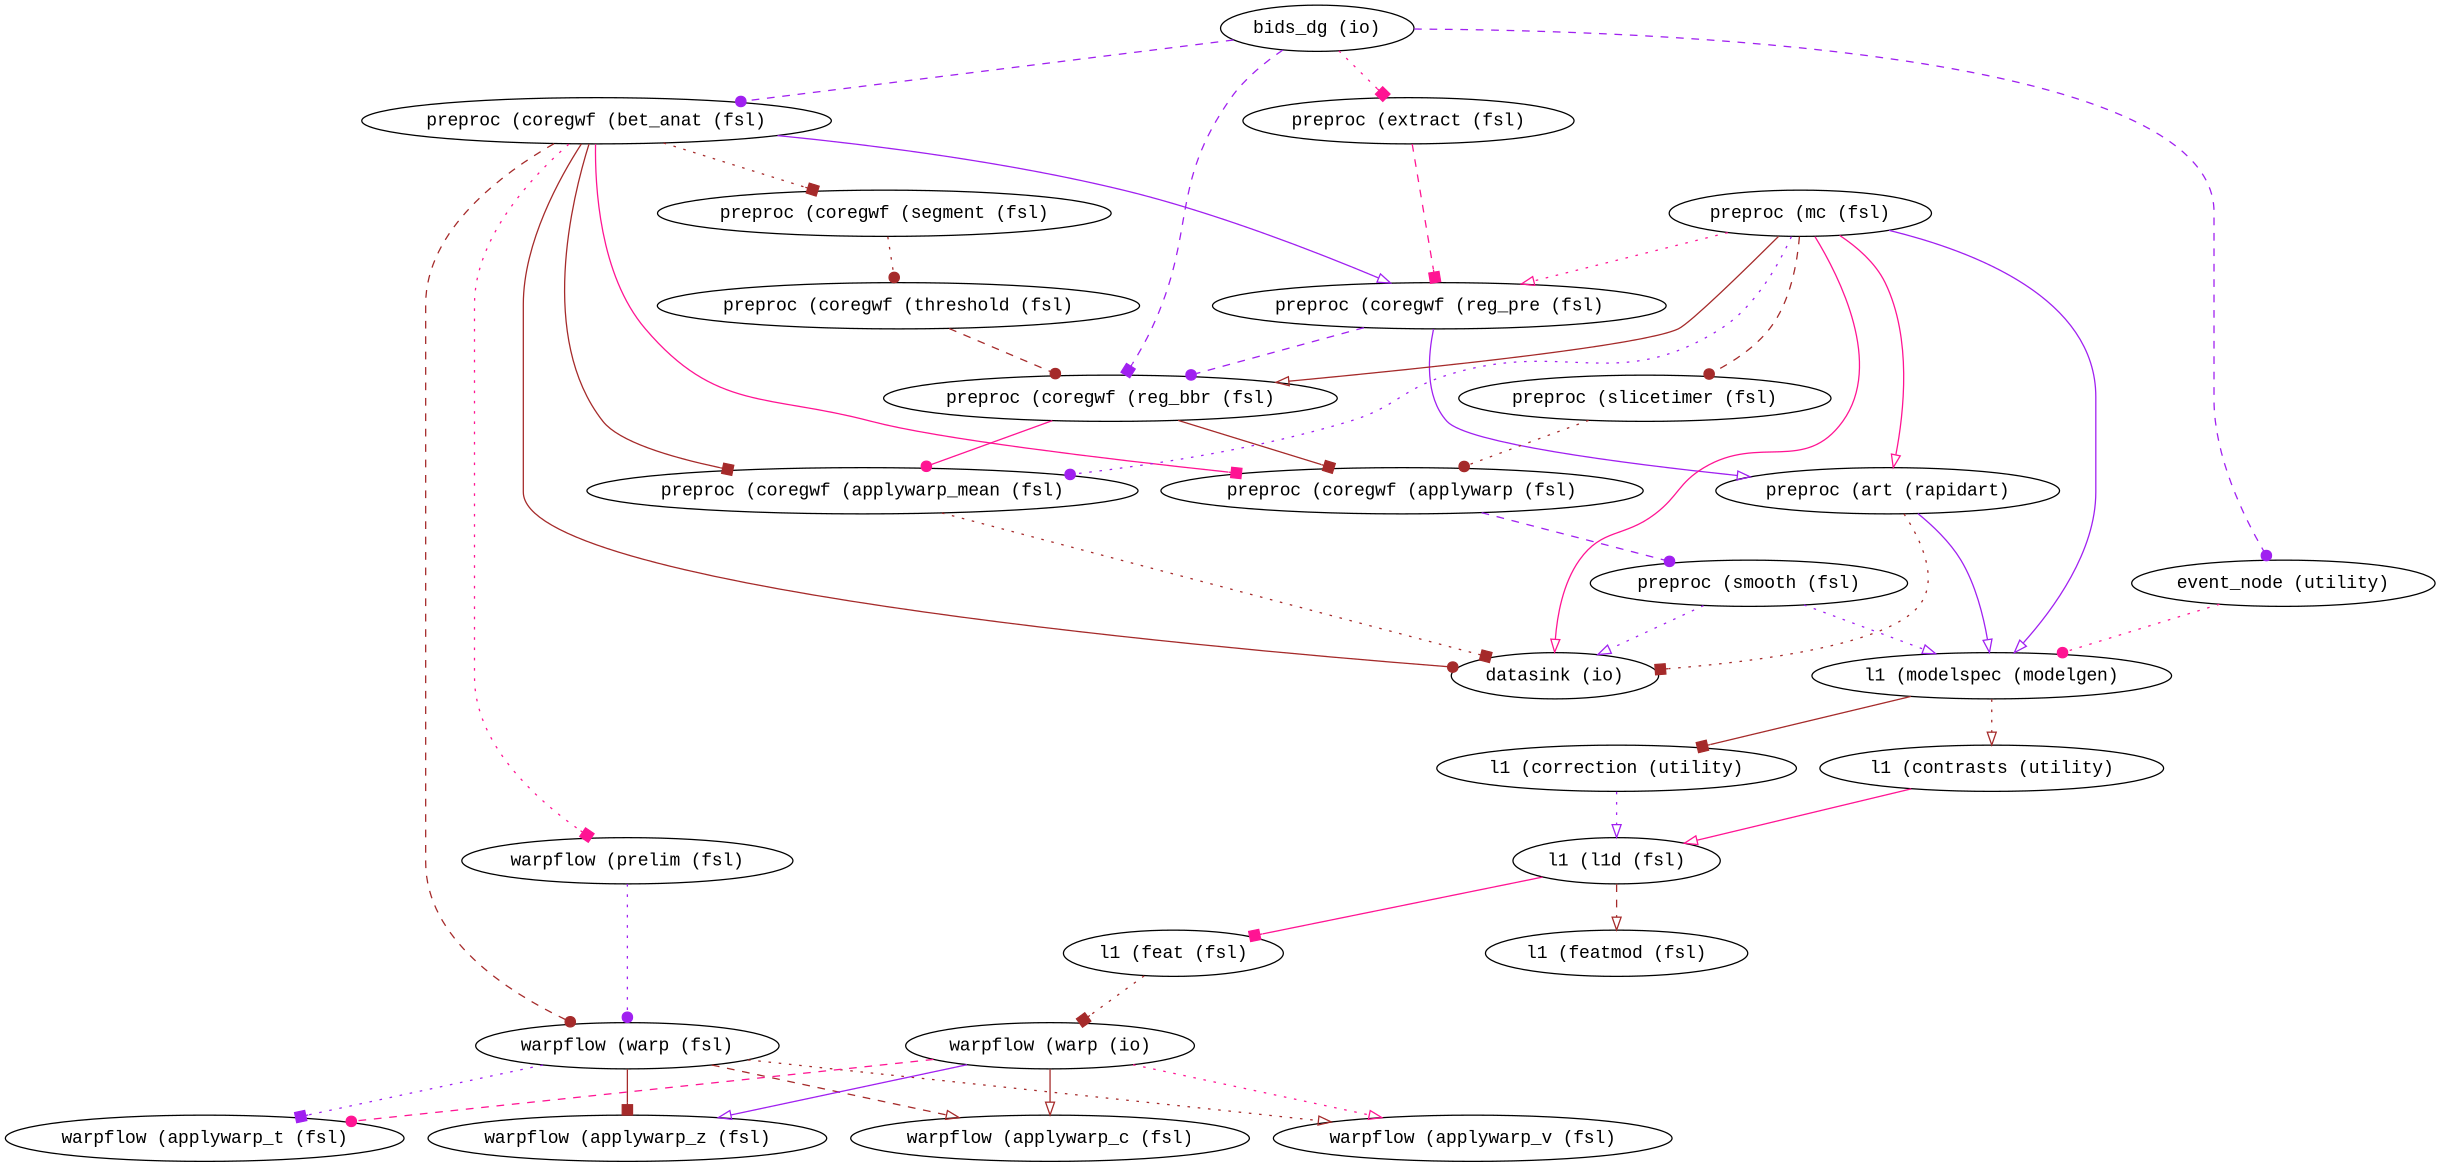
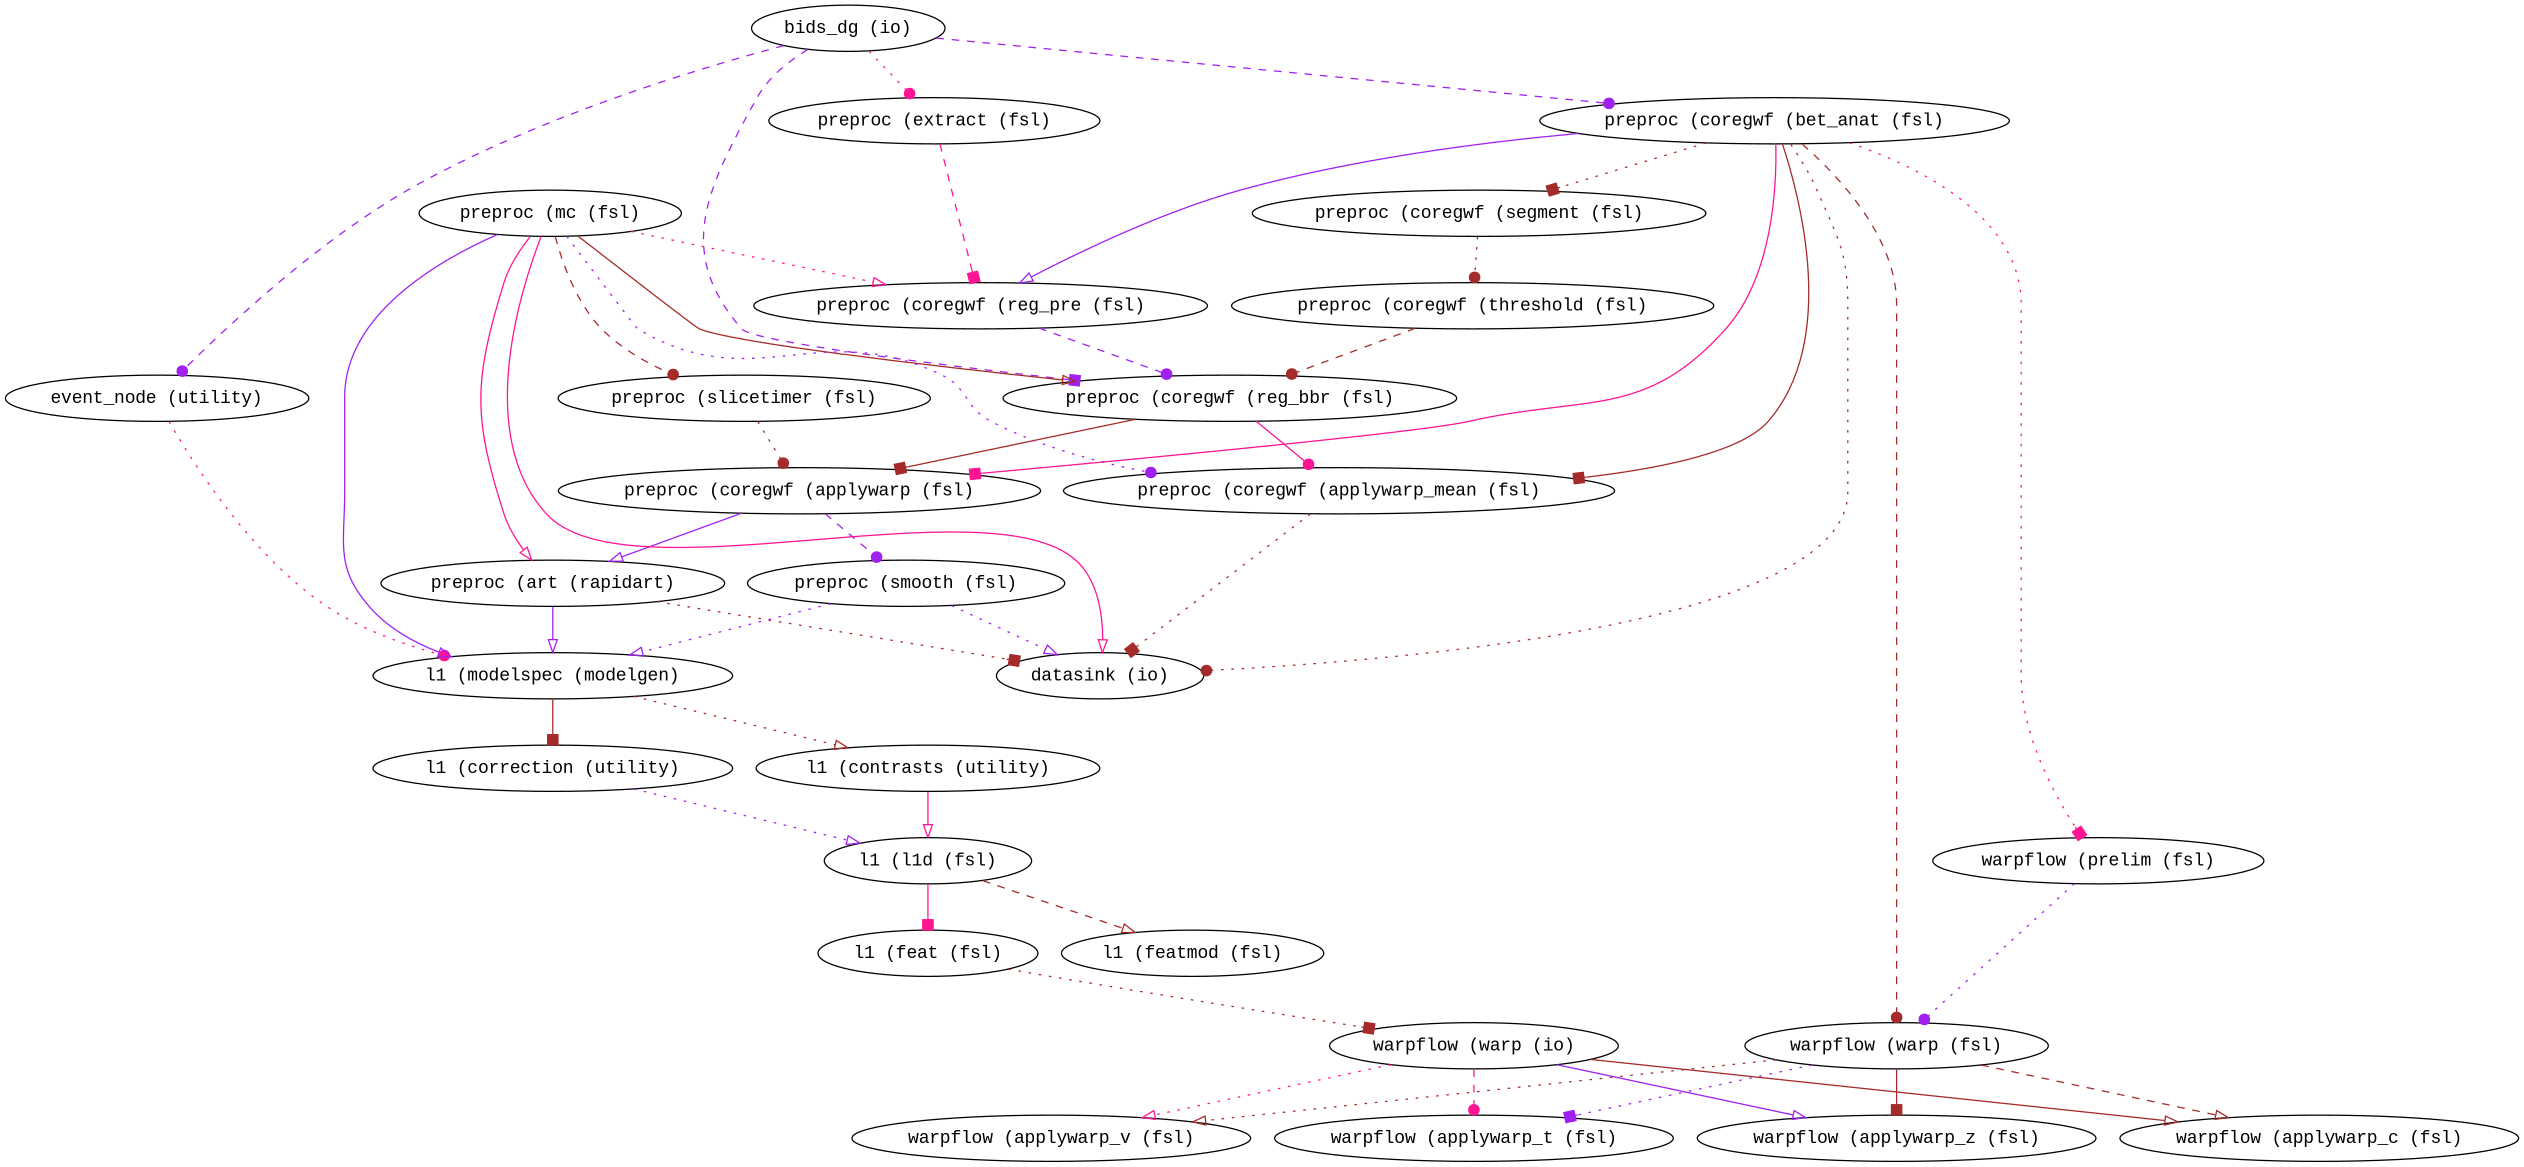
  strict digraph {
    fontname="Liberation Mono"
    node [fontname="Liberation Mono"]
    edge [arrowhead=onormal color=brown fontname="Liberation Mono" style=dotted]
    "bids_dg (io)"
    "event_node (utility)"
    "preproc (extract (fsl)"
    "preproc (coregwf (bet_anat (fsl)"
    "preproc (coregwf (reg_bbr (fsl)"
    "l1 (modelspec (modelgen)"
    "preproc (coregwf (reg_pre (fsl)"
    "datasink (io)"
    "preproc (coregwf (applywarp (fsl)"
    "preproc (coregwf (applywarp_mean (fsl)"
    "preproc (coregwf (segment (fsl)"
    "warpflow (warp (fsl)"
    "warpflow (prelim (fsl)"
    "l1 (correction (utility)"
    "l1 (contrasts (utility)"
    "preproc (mc (fsl)"
    "preproc (slicetimer (fsl)"
    "preproc (art (rapidart)"
    "preproc (smooth (fsl)"
    "preproc (coregwf (threshold (fsl)"
    "warpflow (applywarp_t (fsl)"
    "warpflow (applywarp_z (fsl)"
    "warpflow (applywarp_c (fsl)"
    "warpflow (applywarp_v (fsl)"
    "l1 (l1d (fsl)"
    "l1 (feat (fsl)"
    "l1 (featmod (fsl)"
    n28 [label="warpflow (warp (io)"]
    "bids_dg (io)" -> "event_node (utility)" [arrowhead=dot color=purple style=dashed]
-   "bids_dg (io)" -> "preproc (extract (fsl)" [arrowhead=box color=deeppink]
+   "bids_dg (io)" -> "preproc (extract (fsl)" [arrowhead=dot color=deeppink]
    "bids_dg (io)" -> "preproc (coregwf (bet_anat (fsl)" [arrowhead=dot color=purple style=dashed]
    "bids_dg (io)" -> "preproc (coregwf (reg_bbr (fsl)" [arrowhead=box color=purple style=dashed]
    "event_node (utility)" -> "l1 (modelspec (modelgen)" [arrowhead=dot color=deeppink]
    "preproc (extract (fsl)" -> "preproc (coregwf (reg_pre (fsl)" [arrowhead=box color=deeppink style=dashed]
    "preproc (coregwf (bet_anat (fsl)" -> "preproc (coregwf (reg_pre (fsl)" [color=purple style=solid]
-   "preproc (coregwf (bet_anat (fsl)" -> "datasink (io)" [arrowhead=dot style=solid]
+   "preproc (coregwf (bet_anat (fsl)" -> "datasink (io)" [arrowhead=dot]
    "preproc (coregwf (bet_anat (fsl)" -> "preproc (coregwf (applywarp (fsl)" [arrowhead=box color=deeppink style=solid]
    "preproc (coregwf (bet_anat (fsl)" -> "preproc (coregwf (applywarp_mean (fsl)" [arrowhead=box style=solid]
    "preproc (coregwf (bet_anat (fsl)" -> "preproc (coregwf (segment (fsl)" [arrowhead=box]
    "preproc (coregwf (bet_anat (fsl)" -> "warpflow (warp (fsl)" [arrowhead=dot style=dashed]
    "preproc (coregwf (bet_anat (fsl)" -> "warpflow (prelim (fsl)" [arrowhead=box color=deeppink]
    "preproc (coregwf (reg_bbr (fsl)" -> "preproc (coregwf (applywarp (fsl)" [arrowhead=box style=solid]
    "preproc (coregwf (reg_bbr (fsl)" -> "preproc (coregwf (applywarp_mean (fsl)" [arrowhead=dot color=deeppink style=solid]
    "l1 (modelspec (modelgen)" -> "l1 (correction (utility)" [arrowhead=box style=solid]
    "l1 (modelspec (modelgen)" -> "l1 (contrasts (utility)"
    "preproc (coregwf (reg_pre (fsl)" -> "preproc (coregwf (reg_bbr (fsl)" [arrowhead=dot color=purple style=dashed]
-   "preproc (coregwf (reg_pre (fsl)" -> "preproc (art (rapidart)" [color=purple style=solid]
+   "preproc (coregwf (applywarp (fsl)" -> "preproc (art (rapidart)" [color=purple style=solid]
    "preproc (coregwf (applywarp (fsl)" -> "preproc (smooth (fsl)" [arrowhead=dot color=purple style=dashed]
    "preproc (coregwf (applywarp_mean (fsl)" -> "datasink (io)" [arrowhead=box]
    "preproc (coregwf (segment (fsl)" -> "preproc (coregwf (threshold (fsl)" [arrowhead=dot]
    "warpflow (warp (fsl)" -> "warpflow (applywarp_t (fsl)" [arrowhead=box color=purple]
    "warpflow (warp (fsl)" -> "warpflow (applywarp_z (fsl)" [arrowhead=box style=solid]
    "warpflow (warp (fsl)" -> "warpflow (applywarp_c (fsl)" [style=dashed]
    "warpflow (warp (fsl)" -> "warpflow (applywarp_v (fsl)"
    "warpflow (prelim (fsl)" -> "warpflow (warp (fsl)" [arrowhead=dot color=purple]
    "l1 (correction (utility)" -> "l1 (l1d (fsl)" [color=purple]
    "l1 (contrasts (utility)" -> "l1 (l1d (fsl)" [color=deeppink style=solid]
    "preproc (mc (fsl)" -> "preproc (coregwf (reg_bbr (fsl)" [style=solid]
    "preproc (mc (fsl)" -> "l1 (modelspec (modelgen)" [color=purple style=solid]
    "preproc (mc (fsl)" -> "preproc (coregwf (reg_pre (fsl)" [color=deeppink]
    "preproc (mc (fsl)" -> "datasink (io)" [color=deeppink style=solid]
    "preproc (mc (fsl)" -> "preproc (coregwf (applywarp_mean (fsl)" [arrowhead=dot color=purple]
    "preproc (mc (fsl)" -> "preproc (slicetimer (fsl)" [arrowhead=dot style=dashed]
    "preproc (mc (fsl)" -> "preproc (art (rapidart)" [color=deeppink style=solid]
    "preproc (slicetimer (fsl)" -> "preproc (coregwf (applywarp (fsl)" [arrowhead=dot]
    "preproc (art (rapidart)" -> "l1 (modelspec (modelgen)" [color=purple style=solid]
    "preproc (art (rapidart)" -> "datasink (io)" [arrowhead=box]
    "preproc (smooth (fsl)" -> "l1 (modelspec (modelgen)" [color=purple]
    "preproc (smooth (fsl)" -> "datasink (io)" [color=purple]
    "preproc (coregwf (threshold (fsl)" -> "preproc (coregwf (reg_bbr (fsl)" [arrowhead=dot style=dashed]
    "l1 (l1d (fsl)" -> "l1 (feat (fsl)" [arrowhead=box color=deeppink style=solid]
    "l1 (l1d (fsl)" -> "l1 (featmod (fsl)" [style=dashed]
    "l1 (feat (fsl)" -> n28 [arrowhead=box]
    n28 -> "warpflow (applywarp_t (fsl)" [arrowhead=dot color=deeppink style=dashed]
    n28 -> "warpflow (applywarp_z (fsl)" [color=purple style=solid]
    n28 -> "warpflow (applywarp_c (fsl)" [style=solid]
    n28 -> "warpflow (applywarp_v (fsl)" [color=deeppink]
  }
